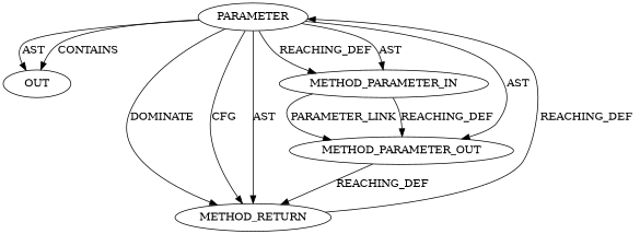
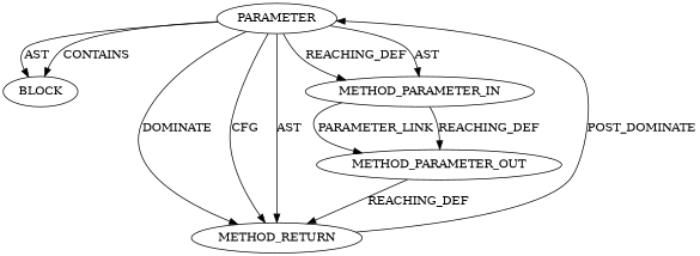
  digraph {
    node [CODE="<empty>" ORDER=1 TYPE_FULL_NAME=ANY EVALUATION_STRATEGY=BY_VALUE]
    n1 [AST_PARENT_FULL_NAME="<global>" AST_PARENT_TYPE=NAMESPACE_BLOCK FILENAME="<empty>" FULL_NAME=ssl3_check_cert_and_algorithm IS_EXTERNAL=true NAME=ssl3_check_cert_and_algorithm ORDER=0 label=PARAMETER TYPE_FULL_NAME="" EVALUATION_STRATEGY=""]
-   n2 [ARGUMENT_INDEX=1 label=OUT EVALUATION_STRATEGY=""]
+   n2 [ARGUMENT_INDEX=1 label=BLOCK EVALUATION_STRATEGY=""]
    n3 [CODE=p1 INDEX=1 IS_VARIADIC=false NAME=p1 label=METHOD_PARAMETER_OUT]
    n4 [CODE=RET ORDER=2 label=METHOD_RETURN]
    n5 [CODE=p1 INDEX=1 IS_VARIADIC=false NAME=p1 label=METHOD_PARAMETER_IN]
    n1 -> n2 [label=CONTAINS]
    n1 -> n2 [label=AST]
-   n1 -> n3 [label=AST]
    n1 -> n4 [label=DOMINATE]
    n1 -> n4 [label=CFG]
    n1 -> n4 [label=AST]
    n1 -> n5 [label=REACHING_DEF]
    n1 -> n5 [label=AST]
    n3 -> n4 [VARIABLE=p1 label=REACHING_DEF]
-   n4 -> n1 [label=REACHING_DEF]
+   n4 -> n1 [label=POST_DOMINATE]
    n5 -> n3 [VARIABLE=p1 label=REACHING_DEF]
    n5 -> n3 [label=PARAMETER_LINK]
  }
